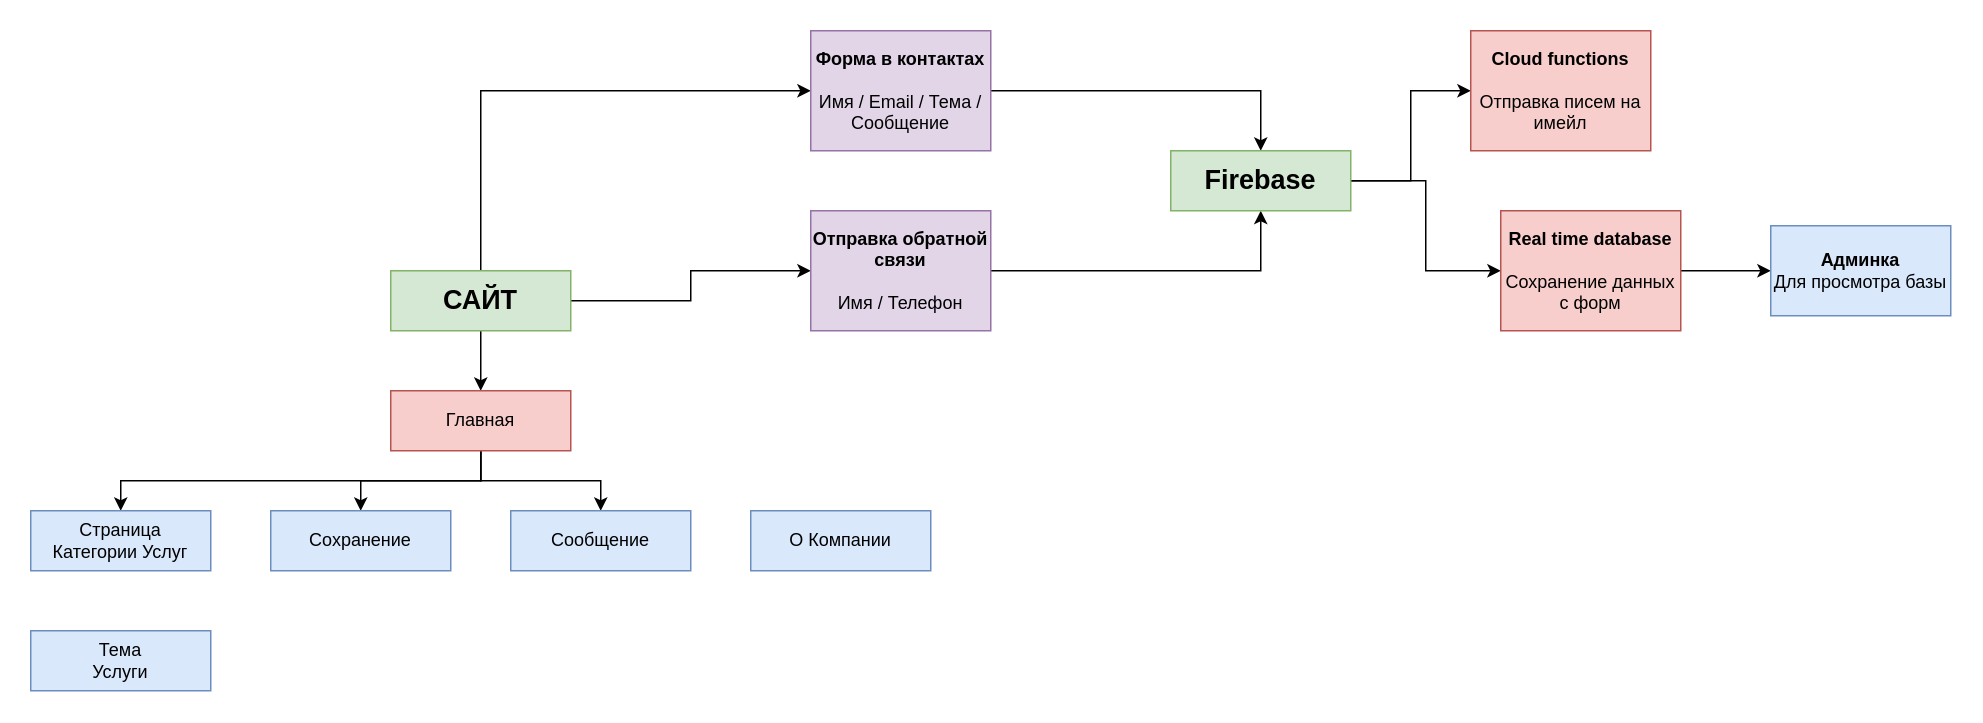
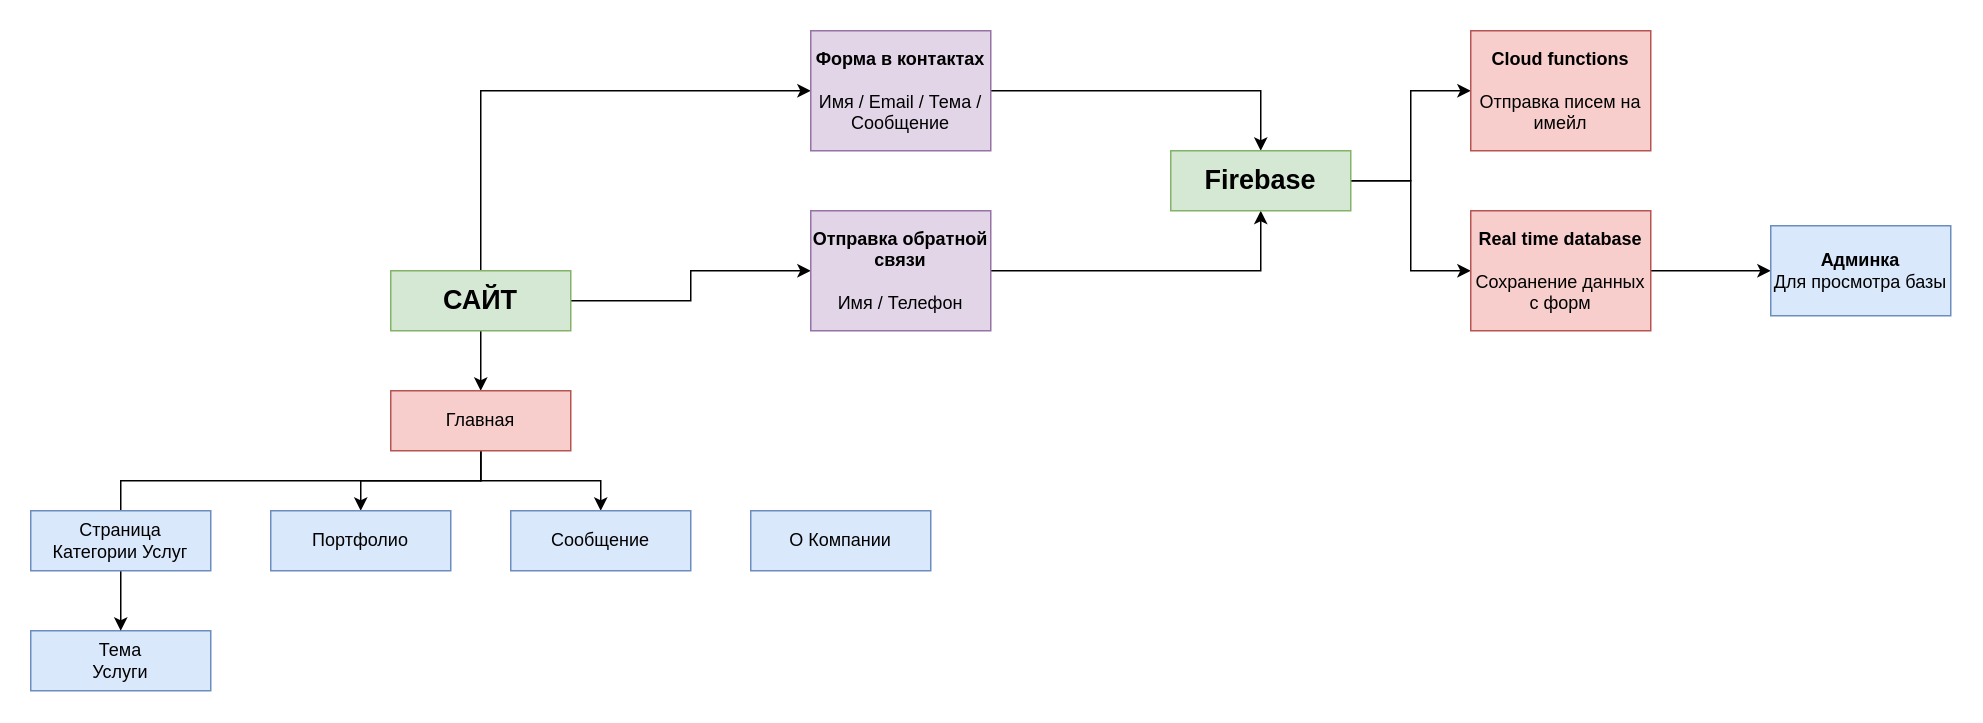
  <mxCell id="0" />
  <mxCell id="1" parent="0" />
  <mxCell id="2" value="" style="edgeStyle=orthogonalEdgeStyle;rounded=0;orthogonalLoop=1;jettySize=auto;html=1;" edge="1" parent="1" source="5" target="9"><mxGeometry relative="1" as="geometry" /></mxCell>
  <mxCell id="3" style="edgeStyle=orthogonalEdgeStyle;rounded=0;orthogonalLoop=1;jettySize=auto;html=1;exitX=1;exitY=0.5;exitDx=0;exitDy=0;" edge="1" parent="1" source="5" target="17"><mxGeometry relative="1" as="geometry" /></mxCell>
  <mxCell id="4" style="edgeStyle=orthogonalEdgeStyle;rounded=0;orthogonalLoop=1;jettySize=auto;html=1;exitX=0.5;exitY=0;exitDx=0;exitDy=0;entryX=0;entryY=0.5;entryDx=0;entryDy=0;" edge="1" parent="1" source="5" target="19"><mxGeometry relative="1" as="geometry" /></mxCell>
  <mxCell id="5" value="&lt;b&gt;&lt;font style=&quot;font-size: 18px&quot;&gt;САЙТ&lt;/font&gt;&lt;/b&gt;" style="rounded=0;whiteSpace=wrap;html=1;fillColor=#d5e8d4;strokeColor=#82b366;" vertex="1" parent="1"><mxGeometry x="260" y="180" width="120" height="40" as="geometry" /></mxCell>
- <mxCell id="6" style="edgeStyle=orthogonalEdgeStyle;rounded=0;orthogonalLoop=1;jettySize=auto;html=1;exitX=0.5;exitY=1;exitDx=0;exitDy=0;entryX=0.5;entryY=0;entryDx=0;entryDy=0;" edge="1" parent="1" source="9" target="14"><mxGeometry relative="1" as="geometry" /></mxCell>
+ <mxCell id="6" style="edgeStyle=orthogonalEdgeStyle;rounded=0;orthogonalLoop=1;jettySize=auto;html=1;exitX=0.5;exitY=1;exitDx=0;exitDy=0;entryX=0.5;entryY=0;entryDx=0;entryDy=0;endArrow=none;" edge="1" parent="1" source="9" target="14"><mxGeometry relative="1" as="geometry" /></mxCell>
  <mxCell id="7" style="edgeStyle=orthogonalEdgeStyle;rounded=0;orthogonalLoop=1;jettySize=auto;html=1;exitX=0.5;exitY=1;exitDx=0;exitDy=0;entryX=0.5;entryY=0;entryDx=0;entryDy=0;" edge="1" parent="1" source="9" target="11"><mxGeometry relative="1" as="geometry" /></mxCell>
  <mxCell id="8" style="edgeStyle=orthogonalEdgeStyle;rounded=0;orthogonalLoop=1;jettySize=auto;html=1;exitX=0.5;exitY=1;exitDx=0;exitDy=0;entryX=0.5;entryY=0;entryDx=0;entryDy=0;" edge="1" parent="1" source="9" target="12"><mxGeometry relative="1" as="geometry" /></mxCell>
  <mxCell id="9" value="Главная" style="whiteSpace=wrap;html=1;rounded=0;fillColor=#f8cecc;strokeColor=#b85450;" vertex="1" parent="1"><mxGeometry x="260" y="260" width="120" height="40" as="geometry" /></mxCell>
  <mxCell id="10" value="&lt;div&gt;Тема&lt;/div&gt;&lt;div&gt;Услуги&lt;/div&gt;" style="rounded=0;whiteSpace=wrap;html=1;fillColor=#dae8fc;strokeColor=#6c8ebf;" vertex="1" parent="1"><mxGeometry x="20" y="420" width="120" height="40" as="geometry" /></mxCell>
- <mxCell id="11" value="Сохранение" style="rounded=0;whiteSpace=wrap;html=1;fillColor=#dae8fc;strokeColor=#6c8ebf;" vertex="1" parent="1"><mxGeometry x="180" y="340" width="120" height="40" as="geometry" /></mxCell>
+ <mxCell id="11" value="Портфолио" style="rounded=0;whiteSpace=wrap;html=1;fillColor=#dae8fc;strokeColor=#6c8ebf;" vertex="1" parent="1"><mxGeometry x="180" y="340" width="120" height="40" as="geometry" /></mxCell>
  <mxCell id="12" value="Сообщение" style="rounded=0;whiteSpace=wrap;html=1;fillColor=#dae8fc;strokeColor=#6c8ebf;" vertex="1" parent="1"><mxGeometry x="340" y="340" width="120" height="40" as="geometry" /></mxCell>
+ <mxCell id="13" style="edgeStyle=orthogonalEdgeStyle;rounded=0;orthogonalLoop=1;jettySize=auto;html=1;exitX=0.5;exitY=1;exitDx=0;exitDy=0;entryX=0.5;entryY=0;entryDx=0;entryDy=0;" edge="1" parent="1" source="14" target="10"><mxGeometry relative="1" as="geometry" /></mxCell>
  <mxCell id="14" value="&lt;div&gt;Страница&lt;/div&gt;&lt;div&gt;Категории Услуг&lt;/div&gt;" style="rounded=0;whiteSpace=wrap;html=1;fillColor=#dae8fc;strokeColor=#6c8ebf;" vertex="1" parent="1"><mxGeometry x="20" y="340" width="120" height="40" as="geometry" /></mxCell>
  <mxCell id="15" value="О Компании" style="rounded=0;whiteSpace=wrap;html=1;fillColor=#dae8fc;strokeColor=#6c8ebf;" vertex="1" parent="1"><mxGeometry x="500" y="340" width="120" height="40" as="geometry" /></mxCell>
  <mxCell id="16" style="edgeStyle=orthogonalEdgeStyle;rounded=0;orthogonalLoop=1;jettySize=auto;html=1;exitX=1;exitY=0.5;exitDx=0;exitDy=0;entryX=0.5;entryY=1;entryDx=0;entryDy=0;" edge="1" parent="1" source="17" target="22"><mxGeometry relative="1" as="geometry" /></mxCell>
  <mxCell id="17" value="&lt;div&gt;&lt;b&gt;Отправка обратной связи&lt;/b&gt;&lt;/div&gt;&lt;div&gt;&lt;br&gt;&lt;/div&gt;&lt;div&gt;Имя / Телефон&lt;br&gt;&lt;/div&gt;" style="rounded=0;whiteSpace=wrap;html=1;fillColor=#e1d5e7;strokeColor=#9673a6;" vertex="1" parent="1"><mxGeometry x="540" y="140" width="120" height="80" as="geometry" /></mxCell>
  <mxCell id="18" style="edgeStyle=orthogonalEdgeStyle;rounded=0;orthogonalLoop=1;jettySize=auto;html=1;exitX=1;exitY=0.5;exitDx=0;exitDy=0;entryX=0.5;entryY=0;entryDx=0;entryDy=0;" edge="1" parent="1" source="19" target="22"><mxGeometry relative="1" as="geometry" /></mxCell>
  <mxCell id="19" value="&lt;div&gt;&lt;b&gt;Форма в контактах&lt;/b&gt;&lt;/div&gt;&lt;div&gt;&lt;br&gt;&lt;/div&gt;&lt;div&gt;Имя / Email / Тема / Сообщение&lt;br&gt;&lt;/div&gt;" style="rounded=0;whiteSpace=wrap;html=1;fillColor=#e1d5e7;strokeColor=#9673a6;" vertex="1" parent="1"><mxGeometry x="540" y="20" width="120" height="80" as="geometry" /></mxCell>
  <mxCell id="20" style="edgeStyle=orthogonalEdgeStyle;rounded=0;orthogonalLoop=1;jettySize=auto;html=1;exitX=1;exitY=0.5;exitDx=0;exitDy=0;entryX=0;entryY=0.5;entryDx=0;entryDy=0;" edge="1" parent="1" source="22" target="23"><mxGeometry relative="1" as="geometry" /></mxCell>
  <mxCell id="21" style="edgeStyle=orthogonalEdgeStyle;rounded=0;orthogonalLoop=1;jettySize=auto;html=1;exitX=1;exitY=0.5;exitDx=0;exitDy=0;" edge="1" parent="1" source="22" target="25"><mxGeometry relative="1" as="geometry" /></mxCell>
  <mxCell id="22" value="&lt;b&gt;&lt;font style=&quot;font-size: 18px&quot;&gt;Firebase&lt;/font&gt;&lt;/b&gt;" style="rounded=0;whiteSpace=wrap;html=1;fillColor=#d5e8d4;strokeColor=#82b366;" vertex="1" parent="1"><mxGeometry x="780" y="100" width="120" height="40" as="geometry" /></mxCell>
  <mxCell id="23" value="&lt;div&gt;&lt;b&gt;Cloud functions&lt;/b&gt;&lt;/div&gt;&lt;div&gt;&lt;b&gt;&lt;br&gt;&lt;/b&gt;&lt;/div&gt;&lt;div&gt;Отправка писем на имейл&lt;br&gt;&lt;b&gt;&lt;/b&gt;&lt;/div&gt;" style="whiteSpace=wrap;html=1;rounded=0;fillColor=#f8cecc;strokeColor=#b85450;" vertex="1" parent="1"><mxGeometry x="980" y="20" width="120" height="80" as="geometry" /></mxCell>
  <mxCell id="24" value="" style="edgeStyle=orthogonalEdgeStyle;rounded=0;orthogonalLoop=1;jettySize=auto;html=1;" edge="1" parent="1" source="25" target="26"><mxGeometry relative="1" as="geometry" /></mxCell>
- <mxCell id="25" value="&lt;b&gt;Real time database&lt;br&gt;&lt;/b&gt;&lt;div&gt;&lt;b&gt;&lt;br&gt;&lt;/b&gt;&lt;/div&gt;&lt;div&gt;Сохранение данных с форм&lt;br&gt;&lt;b&gt;&lt;/b&gt;&lt;/div&gt;" style="whiteSpace=wrap;html=1;rounded=0;fillColor=#f8cecc;strokeColor=#b85450;" vertex="1" parent="1"><mxGeometry x="1000" y="140" width="120" height="80" as="geometry" /></mxCell>
+ <mxCell id="25" value="&lt;b&gt;Real time database&lt;br&gt;&lt;/b&gt;&lt;div&gt;&lt;b&gt;&lt;br&gt;&lt;/b&gt;&lt;/div&gt;&lt;div&gt;Сохранение данных с форм&lt;br&gt;&lt;b&gt;&lt;/b&gt;&lt;/div&gt;" style="whiteSpace=wrap;html=1;rounded=0;fillColor=#f8cecc;strokeColor=#b85450;" vertex="1" parent="1"><mxGeometry x="980" y="140" width="120" height="80" as="geometry" /></mxCell>
  <mxCell id="26" value="&lt;div&gt;&lt;b&gt;Админка &lt;/b&gt;&lt;br&gt;&lt;/div&gt;&lt;div&gt;Для просмотра базы&lt;/div&gt;" style="whiteSpace=wrap;html=1;rounded=0;strokeColor=#6c8ebf;fillColor=#dae8fc;" vertex="1" parent="1"><mxGeometry x="1180" y="150" width="120" height="60" as="geometry" /></mxCell>
